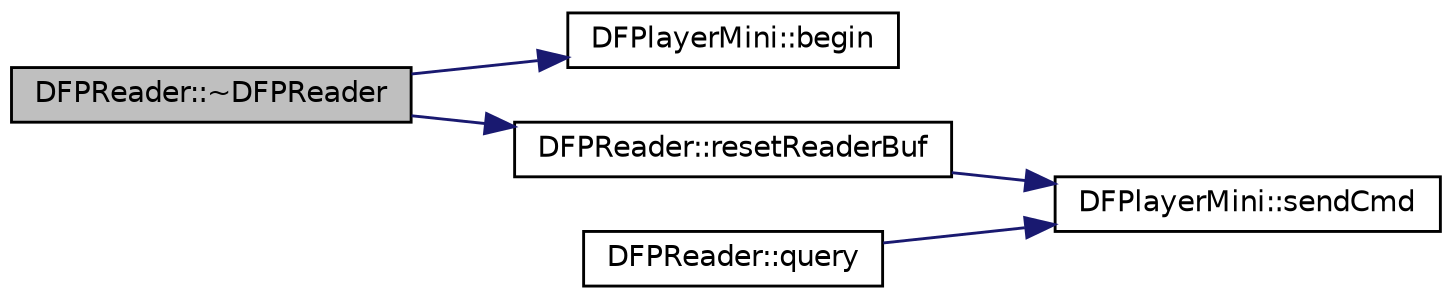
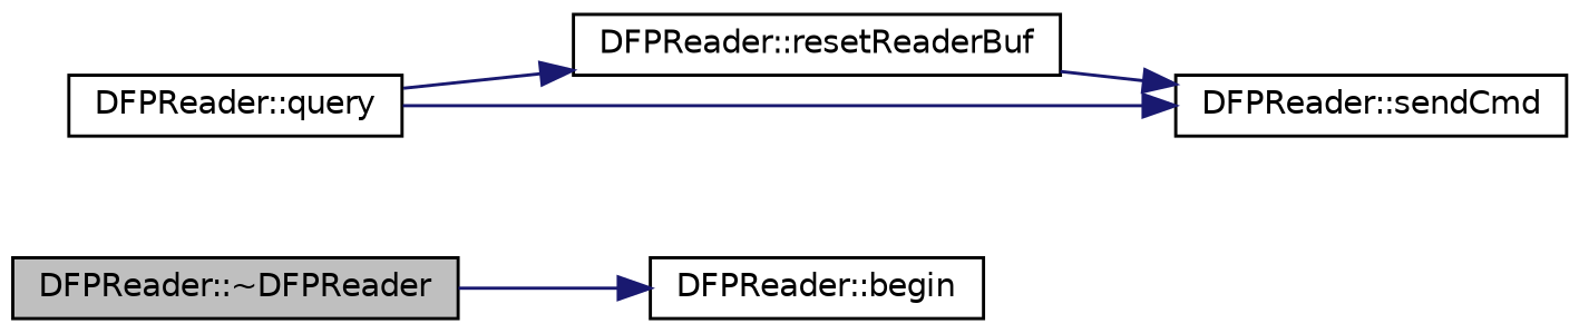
  digraph {
    rankdir=LR
    node [color=black fillcolor=white fontname=Helvetica fontsize=10 shape=record style=filled]
    edge [color=midnightblue fontname=Helvetica fontsize=10 labelfontname=Helvetica labelfontsize=10 style=solid]
    n1 [fillcolor=grey75 fontcolor=black height=0.2 label="DFPReader::~DFPReader" width=0.4]
-   n2 [height=0.2 label="DFPlayerMini::begin" width=0.4]
+   n2 [height=0.2 label="DFPReader::begin" width=0.4]
    n3 [height=0.2 label="DFPReader::resetReaderBuf" width=0.4]
-   n4 [height=0.2 label="DFPlayerMini::sendCmd" width=0.4]
+   n4 [height=0.2 label="DFPReader::sendCmd" width=0.4]
    n5 [height=0.2 label="DFPReader::query" width=0.4]
    n1 -> n2
-   n1 -> n3
+   n5 -> n3
    n3 -> n4
    n5 -> n4
  }
